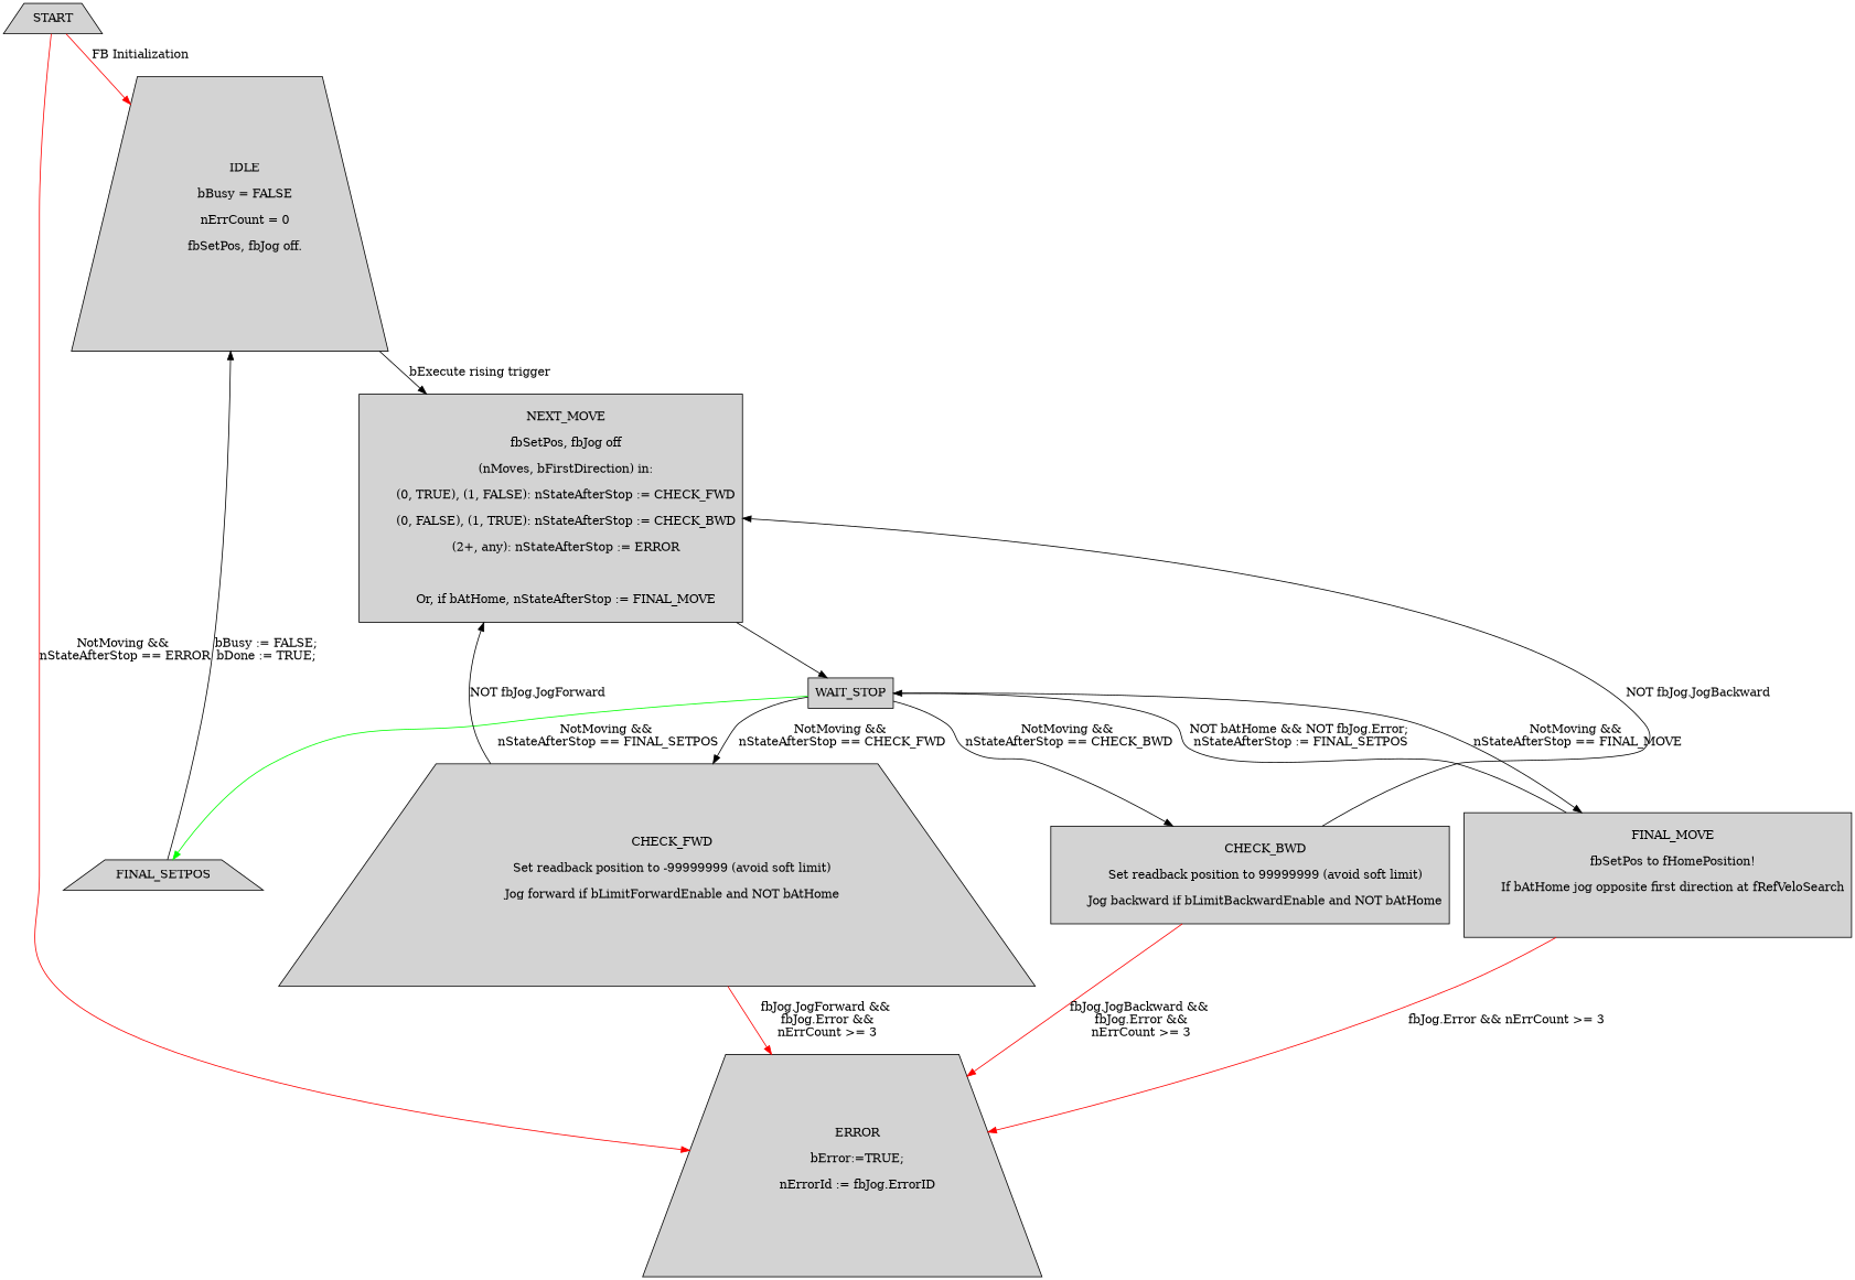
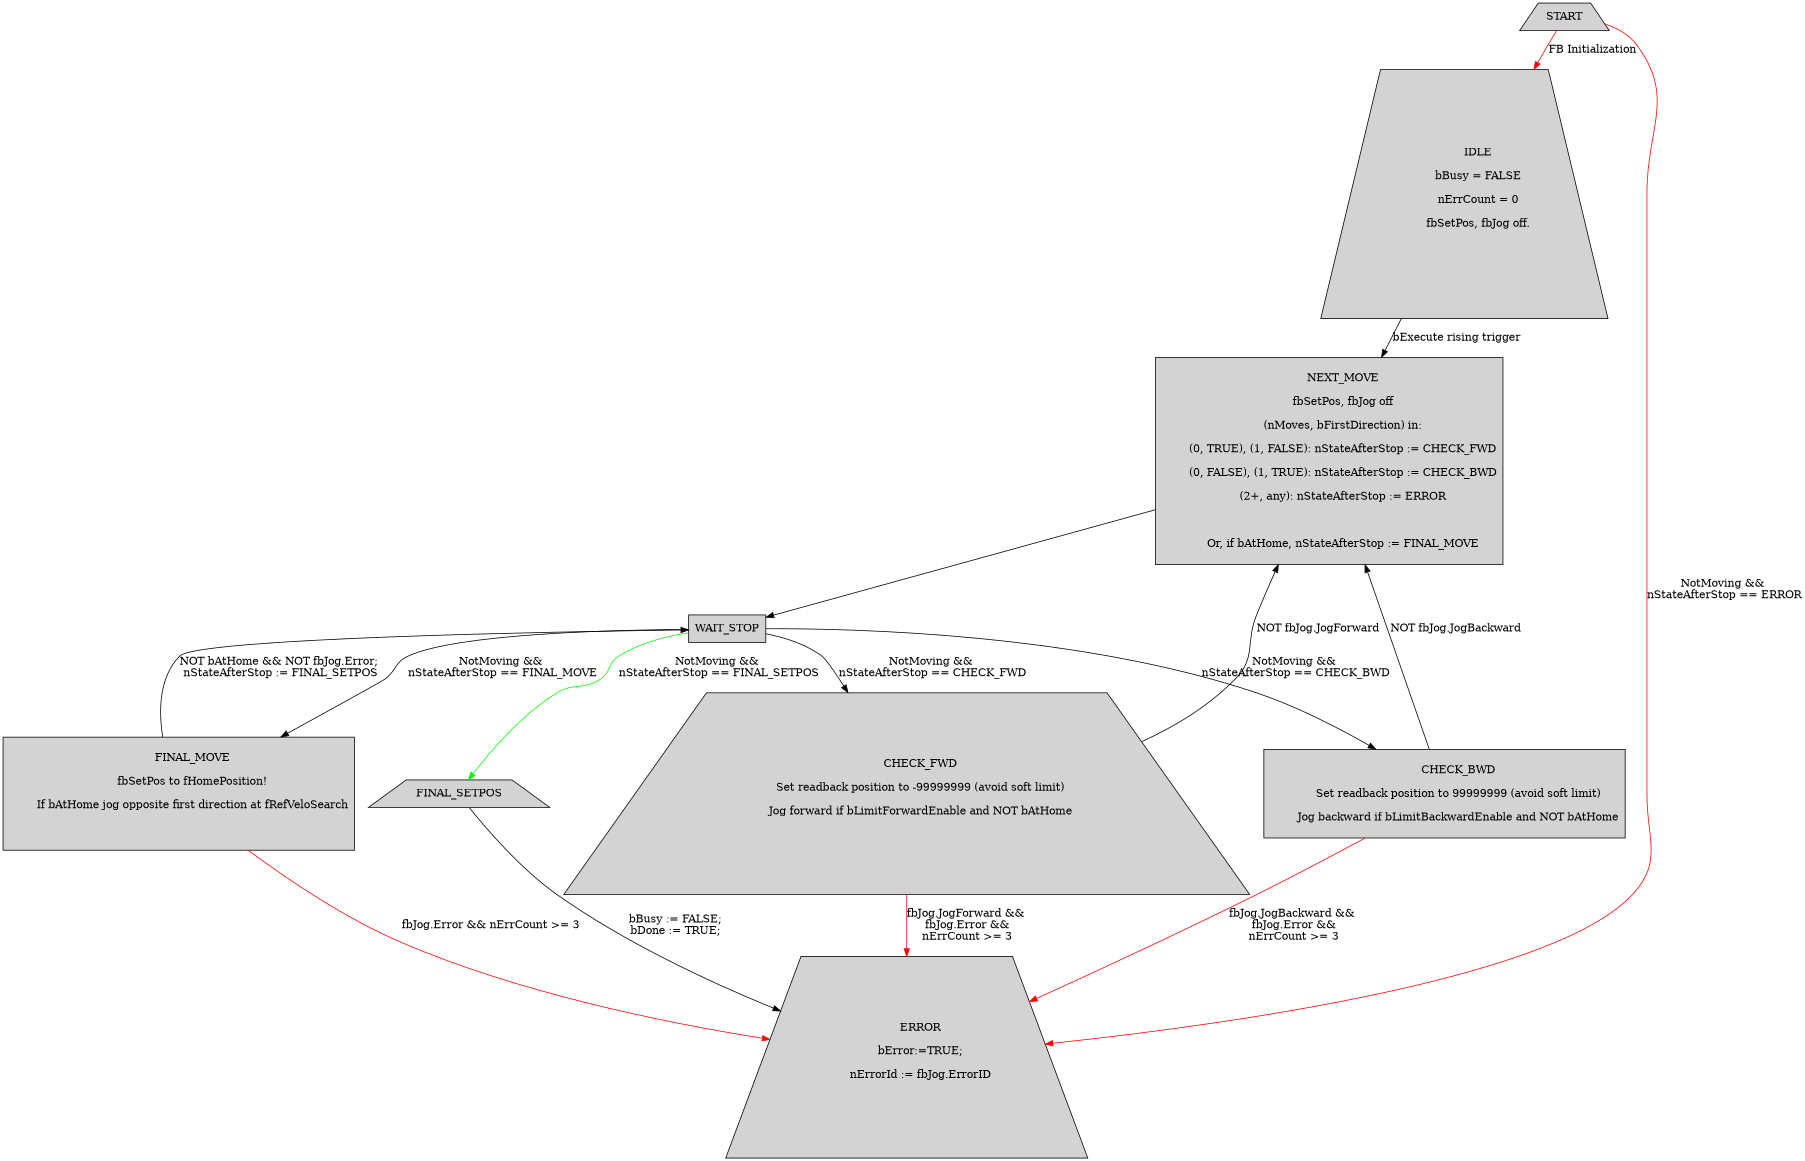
  digraph {
    node [shape=trapezium style=filled]
    n1 [label="\n        IDLE\n\n        bBusy = FALSE\n\n        nErrCount = 0\n\n        fbSetPos, fbJog off.\n\n        "]
    n2 [label="\n        NEXT_MOVE\n\n        fbSetPos, fbJog off\n\n        (nMoves, bFirstDirection) in:\n\n        (0, TRUE), (1, FALSE): nStateAfterStop := CHECK_FWD\n\n        (0, FALSE), (1, TRUE): nStateAfterStop := CHECK_BWD\n\n        (2+, any): nStateAfterStop := ERROR\n\n        \n\n        Or, if bAtHome, nStateAfterStop := FINAL_MOVE\n        " shape=box]
    START
    n4 [label="\n        ERROR\n\n        bError:=TRUE;\n\n        nErrorId := fbJog.ErrorID\n\n    "]
    WAIT_STOP [shape=box]
    n6 [label="\n        CHECK_FWD\n\n        Set readback position to -99999999 (avoid soft limit)\n\n        Jog forward if bLimitForwardEnable and NOT bAtHome\n\n        "]
    n7 [label="\n        CHECK_BWD\n\n        Set readback position to 99999999 (avoid soft limit)\n\n        Jog backward if bLimitBackwardEnable and NOT bAtHome\n        " shape=box]
    n8 [label="\n        FINAL_MOVE\n\n        fbSetPos to fHomePosition!\n\n        If bAtHome jog opposite first direction at fRefVeloSearch\n\n\n    " shape=box]
    FINAL_SETPOS
    n1 -> n2 [label="bExecute rising trigger"]
    n2 -> WAIT_STOP
    START -> n1 [color=red label="FB Initialization"]
    START -> n4 [color=red label="NotMoving && \nnStateAfterStop == ERROR"]
    WAIT_STOP -> n6 [label="NotMoving && \nnStateAfterStop == CHECK_FWD"]
    WAIT_STOP -> n7 [label="NotMoving && \nnStateAfterStop == CHECK_BWD"]
    WAIT_STOP -> n8 [label="NotMoving && \nnStateAfterStop == FINAL_MOVE"]
    WAIT_STOP -> FINAL_SETPOS [color=green label="NotMoving && \nnStateAfterStop == FINAL_SETPOS"]
    n6 -> n2 [label="NOT fbJog.JogForward"]
    n6 -> n4 [color=red label="fbJog.JogForward &&\n fbJog.Error &&\n nErrCount >= 3"]
    n7 -> n2 [label="NOT fbJog.JogBackward"]
    n7 -> n4 [color=red label="fbJog.JogBackward &&\n fbJog.Error &&\n nErrCount >= 3"]
    n8 -> n4 [color=red label="fbJog.Error && nErrCount >= 3"]
    n8 -> WAIT_STOP [label="NOT bAtHome && NOT fbJog.Error; \nnStateAfterStop := FINAL_SETPOS"]
-   FINAL_SETPOS -> n1 [label="bBusy := FALSE;\nbDone := TRUE;"]
+   FINAL_SETPOS -> n4 [label="bBusy := FALSE;\nbDone := TRUE;"]
  }
